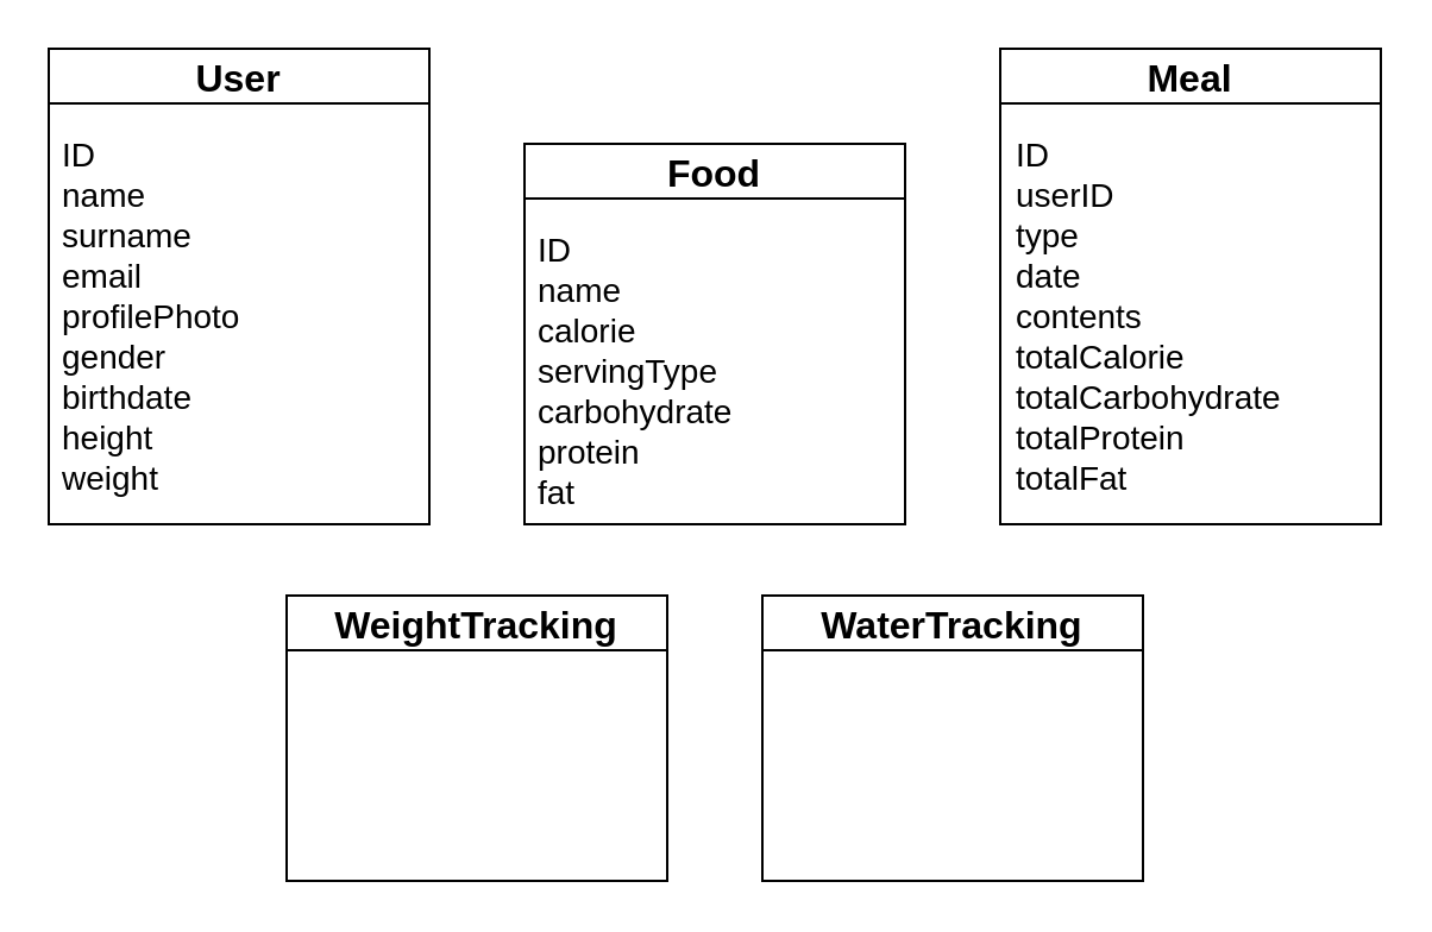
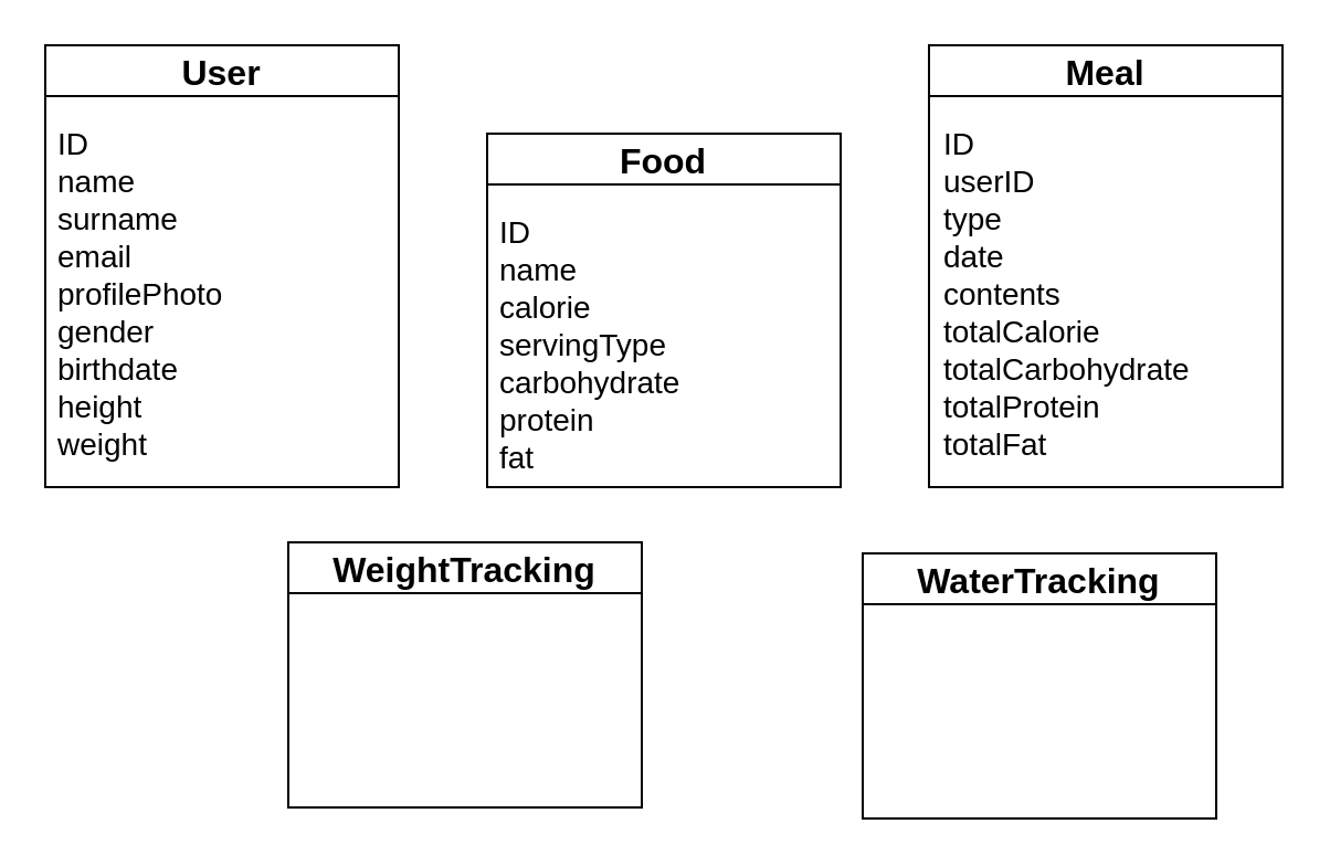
  <mxCell id="0" />
  <mxCell id="1" parent="0" />
  <mxCell id="2" value="User" style="swimlane;fontSize=16;" vertex="1" parent="1"><mxGeometry x="20" y="20" width="160" height="200" as="geometry"><mxRectangle x="320" y="200" width="90" height="23" as="alternateBounds" /></mxGeometry></mxCell>
  <mxCell id="3" value="ID&#10;name&#10;surname &#10;email &#10;profilePhoto&#10;gender&#10;birthdate&#10;height &#10;weight&#10;" style="text;strokeColor=none;fillColor=none;align=left;verticalAlign=top;spacingLeft=4;spacingRight=4;overflow=hidden;rotatable=0;points=[[0,0.5],[1,0.5]];portConstraint=eastwest;fontSize=14;" vertex="1" parent="2"><mxGeometry y="30" width="160" height="160" as="geometry" /></mxCell>
  <mxCell id="4" value="Food" style="swimlane;fontSize=16;" vertex="1" parent="1"><mxGeometry x="220" y="60" width="160" height="160" as="geometry"><mxRectangle x="320" y="200" width="90" height="23" as="alternateBounds" /></mxGeometry></mxCell>
  <mxCell id="5" value="ID&#10;name&#10;calorie&#10;servingType&#10;carbohydrate &#10;protein &#10;fat" style="text;strokeColor=none;fillColor=none;align=left;verticalAlign=top;spacingLeft=4;spacingRight=4;overflow=hidden;rotatable=0;points=[[0,0.5],[1,0.5]];portConstraint=eastwest;fontSize=14;" vertex="1" parent="4"><mxGeometry y="30" width="160" height="130" as="geometry" /></mxCell>
  <mxCell id="6" value="Meal" style="swimlane;fontSize=16;" vertex="1" parent="1"><mxGeometry x="420" y="20" width="160" height="200" as="geometry"><mxRectangle x="320" y="200" width="90" height="23" as="alternateBounds" /></mxGeometry></mxCell>
  <mxCell id="7" value="ID&#10;userID &#10;type&#10;date&#10;contents&#10;totalCalorie&#10;totalCarbohydrate &#10;totalProtein &#10;totalFat&#10;" style="text;strokeColor=none;fillColor=none;align=left;verticalAlign=top;spacingLeft=4;spacingRight=4;overflow=hidden;rotatable=0;points=[[0,0.5],[1,0.5]];portConstraint=eastwest;fontSize=14;" vertex="1" parent="6"><mxGeometry x="1" y="30" width="159" height="170" as="geometry" /></mxCell>
- <mxCell id="8" value="WaterTracking" style="swimlane;fontSize=16;" vertex="1" parent="1"><mxGeometry x="320" y="250" width="160" height="120" as="geometry"><mxRectangle x="320" y="200" width="90" height="23" as="alternateBounds" /></mxGeometry></mxCell>
- <mxCell id="9" value="WeightTracking" style="swimlane;fontSize=16;" vertex="1" parent="1"><mxGeometry x="120" y="250" width="160" height="120" as="geometry"><mxRectangle x="320" y="200" width="90" height="23" as="alternateBounds" /></mxGeometry></mxCell>
+ <mxCell id="8" value="WaterTracking" style="swimlane;fontSize=16;" vertex="1" parent="1"><mxGeometry x="390" y="250" width="160" height="120" as="geometry"><mxRectangle x="320" y="200" width="90" height="23" as="alternateBounds" /></mxGeometry></mxCell>
+ <mxCell id="9" value="WeightTracking" style="swimlane;fontSize=16;" vertex="1" parent="1"><mxGeometry x="130" y="245" width="160" height="120" as="geometry"><mxRectangle x="320" y="200" width="90" height="23" as="alternateBounds" /></mxGeometry></mxCell>
